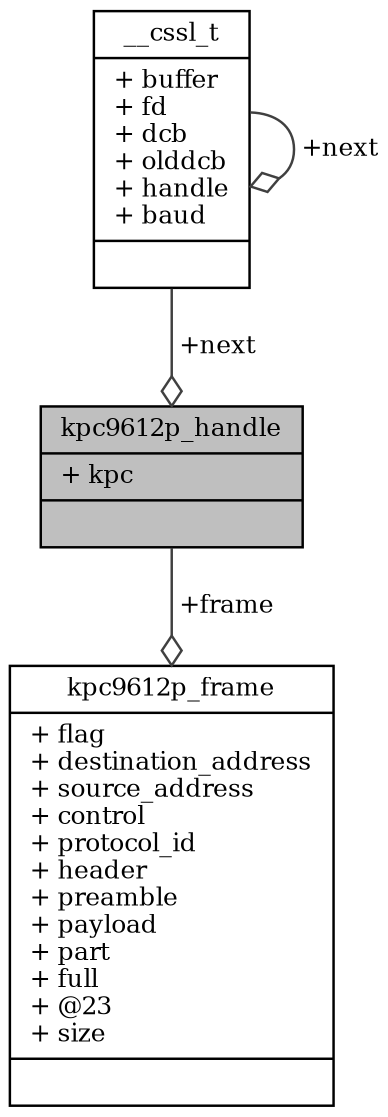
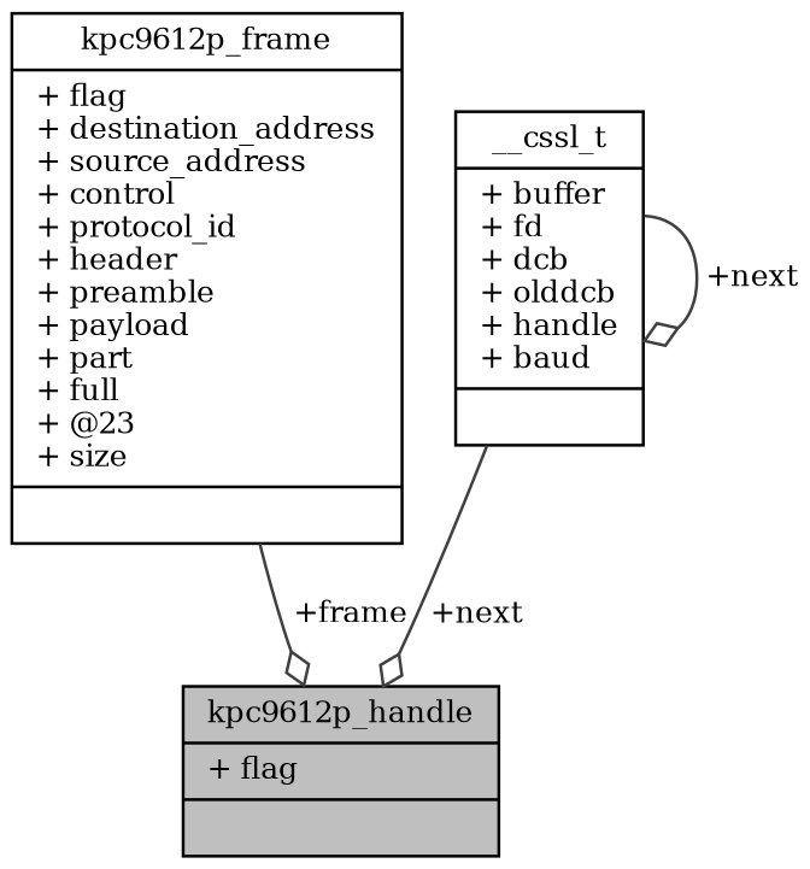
  digraph {
    fontname="DejaVu Serif"
    node [color=black fillcolor=white fontname="DejaVu Serif" fontsize=10 shape=record style=filled]
    edge [arrowhead=odiamond color=grey25 fontname="DejaVu Serif" fontsize=10 labelfontname=Helvetica labelfontsize=10 style=solid]
-   n1 [fillcolor=grey75 fontcolor=black height=0.2 label="{kpc9612p_handle\n|+ kpc\l|}" width=0.4]
+   n1 [fillcolor=grey75 fontcolor=black height=0.2 label="{kpc9612p_handle\n|+ flag\l|}" width=0.4]
    n2 [height=0.2 label="{kpc9612p_frame\n|+ flag\l+ destination_address\l+ source_address\l+ control\l+ protocol_id\l+ header\l+ preamble\l+ payload\l+ part\l+ full\l+ @23\l+ size\l|}" width=0.4]
    n3 [height=0.2 label="{__cssl_t\n|+ buffer\l+ fd\l+ dcb\l+ olddcb\l+ handle\l+ baud\l|}" width=0.4]
-   n1 -> n2 [label=" +frame"]
+   n2 -> n1 [label=" +frame"]
    n3 -> n1 [label=" +next"]
    n3 -> n3 [label=" +next"]
  }
